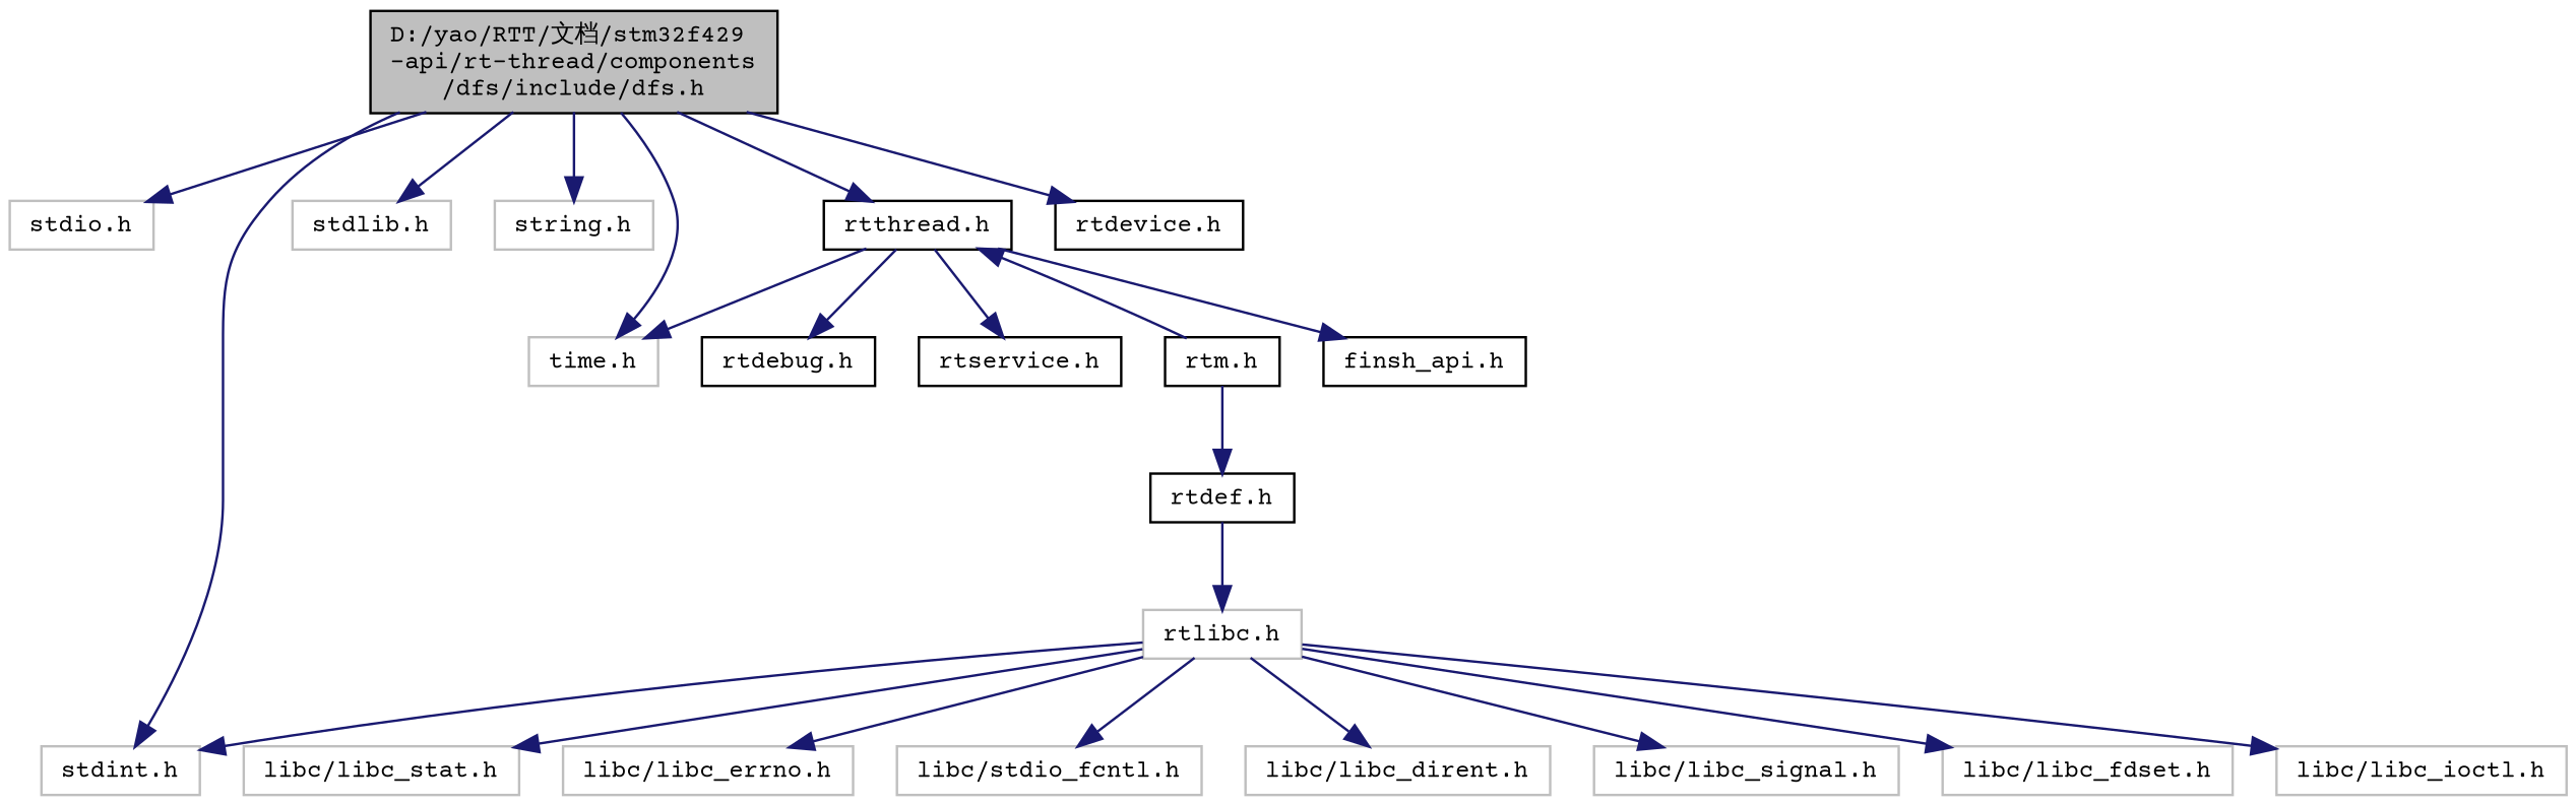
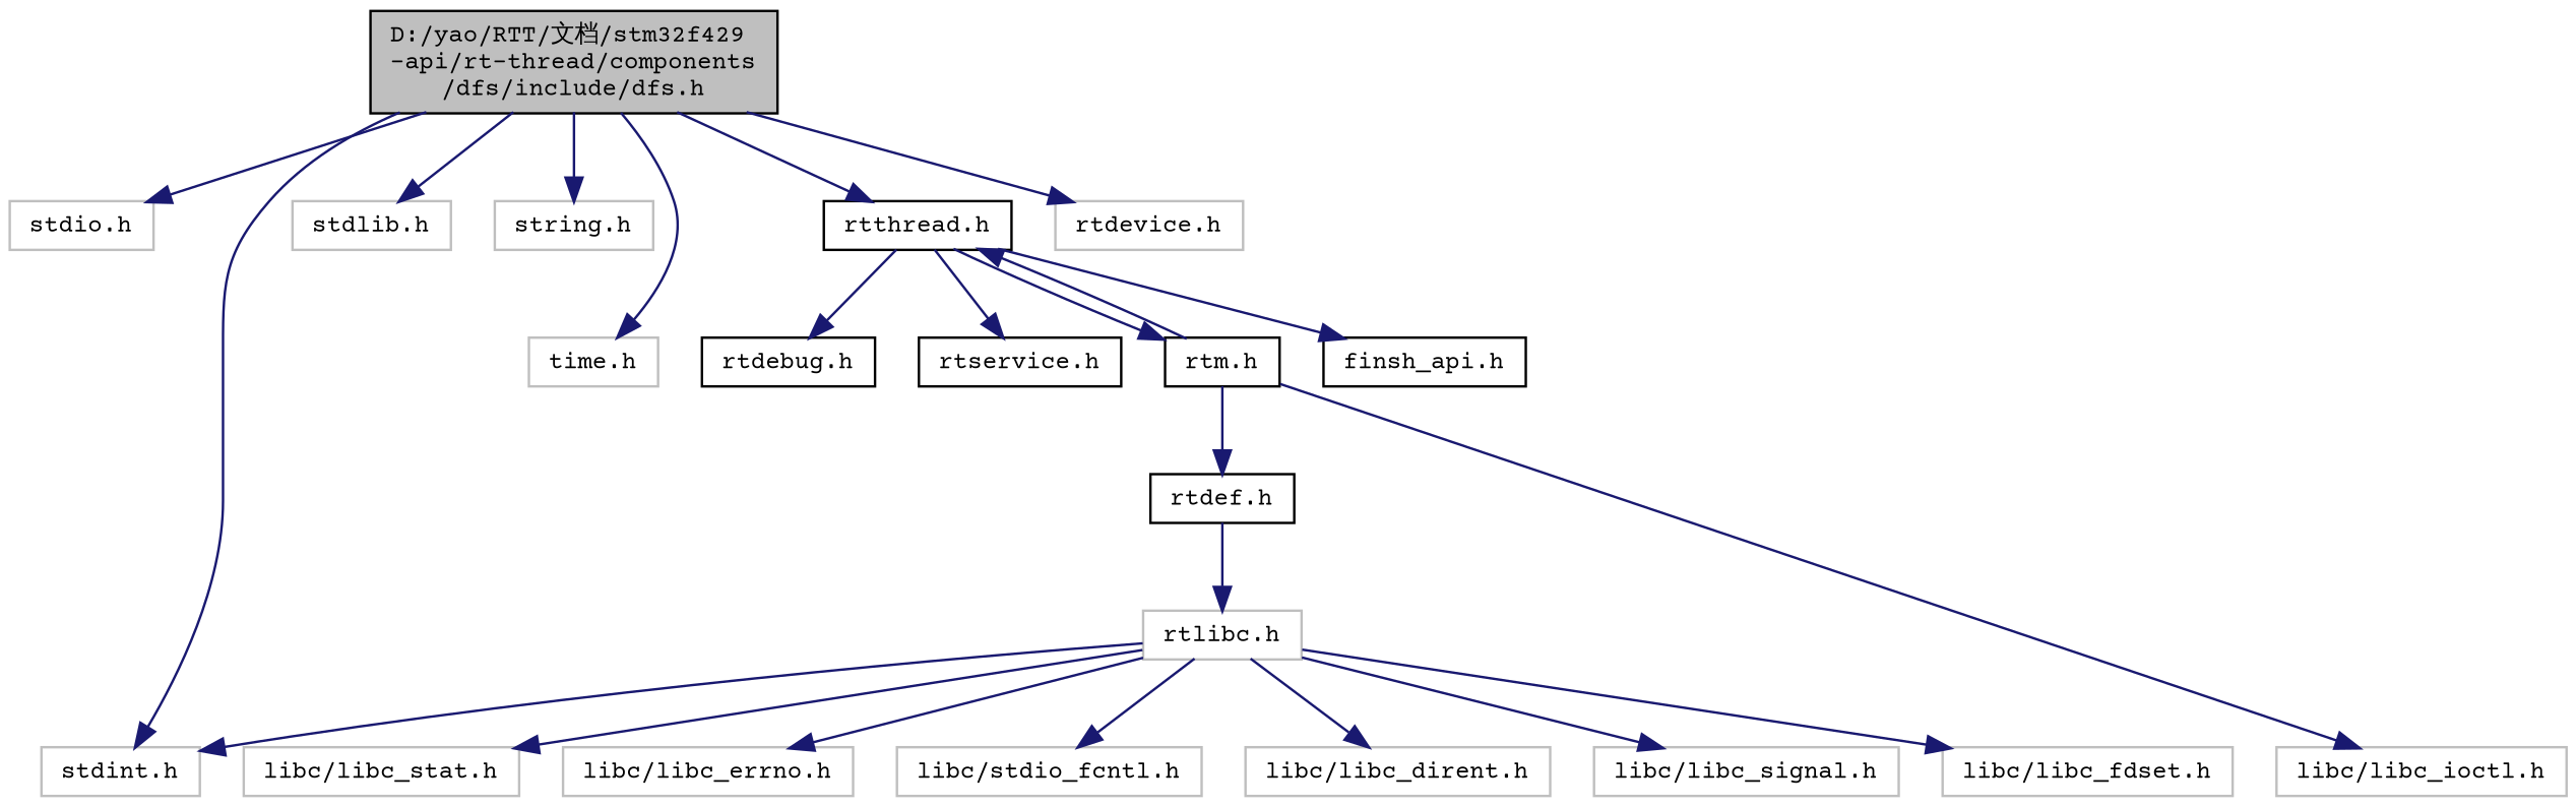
  digraph {
    fontname="Courier Prime"
    node [color=grey75 fillcolor=white fontname="Courier Prime" fontsize=10 shape=record style=filled]
    edge [color=midnightblue fontname="Courier Prime" fontsize=10 labelfontname="FreeSans.ttf" labelfontsize=10 style=solid]
    n1 [color=black fillcolor=grey75 fontcolor=black height=0.2 label="D:/yao/RTT/文档/stm32f429\l-api/rt-thread/components\l/dfs/include/dfs.h" width=0.4]
    n2 [height=0.2 label="stdio.h" width=0.4]
    n3 [height=0.2 label="stdint.h" width=0.4]
    n4 [height=0.2 label="stdlib.h" width=0.4]
    n5 [height=0.2 label="string.h" width=0.4]
    n6 [height=0.2 label="time.h" width=0.4]
    n7 [color=black height=0.2 label="rtthread.h" width=0.4]
-   n8 [color=black height=0.2 label="rtdevice.h" width=0.4]
+   n8 [height=0.2 label="rtdevice.h" width=0.4]
    n9 [color=black height=0.2 label="rtdebug.h" width=0.4]
    n10 [color=black height=0.2 label="rtservice.h" width=0.4]
    n11 [color=black height=0.2 label="rtm.h" width=0.4]
    n12 [color=black height=0.2 label="finsh_api.h" width=0.4]
    n13 [color=black height=0.2 label="rtdef.h" width=0.4]
    n14 [height=0.2 label="rtlibc.h" width=0.4]
    n15 [height=0.2 label="libc/libc_stat.h" width=0.4]
    n16 [height=0.2 label="libc/libc_errno.h" width=0.4]
    n17 [height=0.2 label="libc/stdio_fcntl.h" width=0.4]
    n18 [height=0.2 label="libc/libc_ioctl.h" width=0.4]
    n19 [height=0.2 label="libc/libc_dirent.h" width=0.4]
    n20 [height=0.2 label="libc/libc_signal.h" width=0.4]
    n21 [height=0.2 label="libc/libc_fdset.h" width=0.4]
    n1 -> n2
    n1 -> n3
    n1 -> n4
    n1 -> n5
    n1 -> n6
    n1 -> n7
    n1 -> n8
    n7 -> n9
    n7 -> n10
-   n7 -> n6
+   n7 -> n11
    n7 -> n12
    n11 -> n7
    n11 -> n13
    n13 -> n14
    n14 -> n3
    n14 -> n15
    n14 -> n16
    n14 -> n17
-   n14 -> n18
+   n11 -> n18
    n14 -> n19
    n14 -> n20
    n14 -> n21
  }
